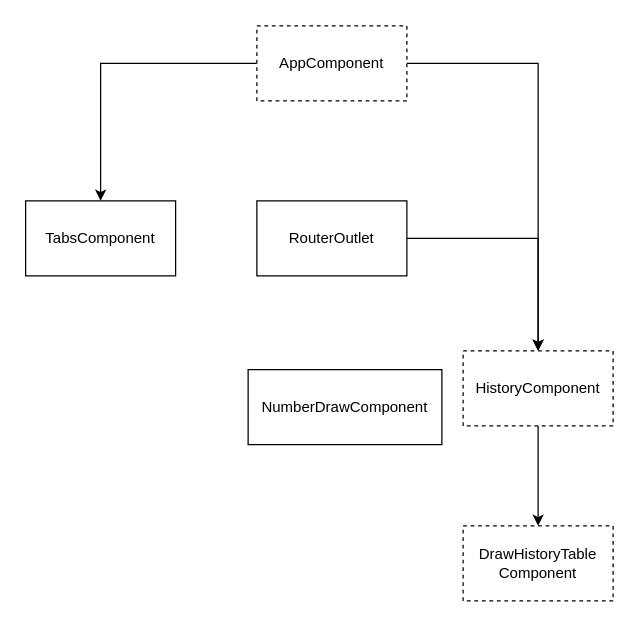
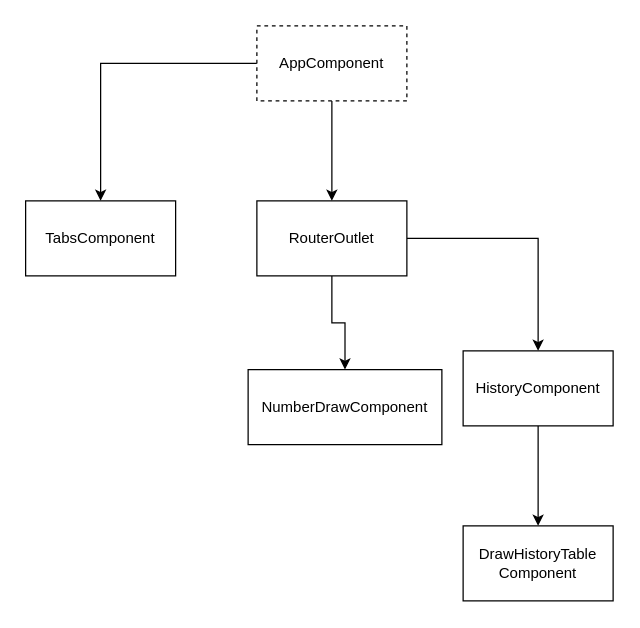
  <mxCell id="0" />
  <mxCell id="1" parent="0" />
  <mxCell id="2" value="" style="edgeStyle=orthogonalEdgeStyle;rounded=0;orthogonalLoop=1;jettySize=auto;html=1;" edge="1" parent="1" source="4" target="5"><mxGeometry relative="1" as="geometry" /></mxCell>
- <mxCell id="3" value="" style="edgeStyle=orthogonalEdgeStyle;rounded=0;orthogonalLoop=1;jettySize=auto;html=1;" edge="1" parent="1" source="4" target="10"><mxGeometry relative="1" as="geometry" /></mxCell>
+ <mxCell id="3" value="" style="edgeStyle=orthogonalEdgeStyle;rounded=0;orthogonalLoop=1;jettySize=auto;html=1;" edge="1" parent="1" source="4" target="8"><mxGeometry relative="1" as="geometry" /></mxCell>
  <mxCell id="4" value="AppComponent" style="rounded=0;whiteSpace=wrap;html=1;dashed=1;" vertex="1" parent="1"><mxGeometry x="205" y="20" width="120" height="60" as="geometry" /></mxCell>
  <mxCell id="5" value="TabsComponent" style="rounded=0;whiteSpace=wrap;html=1;" vertex="1" parent="1"><mxGeometry x="20" y="160" width="120" height="60" as="geometry" /></mxCell>
  <mxCell id="6" value="" style="edgeStyle=orthogonalEdgeStyle;rounded=0;orthogonalLoop=1;jettySize=auto;html=1;" edge="1" parent="1" source="8" target="10"><mxGeometry relative="1" as="geometry" /></mxCell>
+ <mxCell id="7" value="" style="edgeStyle=orthogonalEdgeStyle;rounded=0;orthogonalLoop=1;jettySize=auto;html=1;" edge="1" parent="1" source="8" target="11"><mxGeometry relative="1" as="geometry" /></mxCell>
  <mxCell id="8" value="RouterOutlet" style="rounded=0;whiteSpace=wrap;html=1;" vertex="1" parent="1"><mxGeometry x="205" y="160" width="120" height="60" as="geometry" /></mxCell>
  <mxCell id="9" value="" style="edgeStyle=orthogonalEdgeStyle;rounded=0;orthogonalLoop=1;jettySize=auto;html=1;" edge="1" parent="1" source="10" target="12"><mxGeometry relative="1" as="geometry" /></mxCell>
- <mxCell id="10" value="HistoryComponent" style="rounded=0;whiteSpace=wrap;html=1;dashed=1;" vertex="1" parent="1"><mxGeometry x="370" y="280" width="120" height="60" as="geometry" /></mxCell>
+ <mxCell id="10" value="HistoryComponent" style="rounded=0;whiteSpace=wrap;html=1;" vertex="1" parent="1"><mxGeometry x="370" y="280" width="120" height="60" as="geometry" /></mxCell>
  <mxCell id="11" value="NumberDrawComponent" style="rounded=0;whiteSpace=wrap;html=1;" vertex="1" parent="1"><mxGeometry x="198" y="295" width="155" height="60" as="geometry" /></mxCell>
- <mxCell id="12" value="DrawHistoryTable&lt;br&gt;Component" style="rounded=0;whiteSpace=wrap;html=1;dashed=1;" vertex="1" parent="1"><mxGeometry x="370" y="420" width="120" height="60" as="geometry" /></mxCell>
+ <mxCell id="12" value="DrawHistoryTable&lt;br&gt;Component" style="rounded=0;whiteSpace=wrap;html=1;" vertex="1" parent="1"><mxGeometry x="370" y="420" width="120" height="60" as="geometry" /></mxCell>
